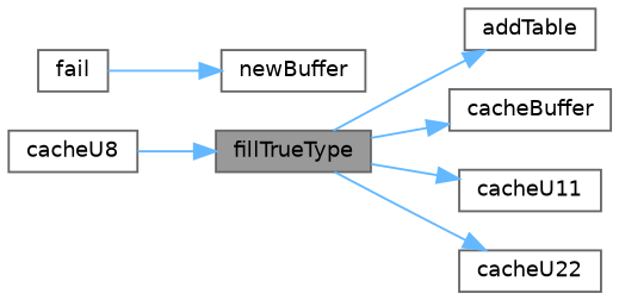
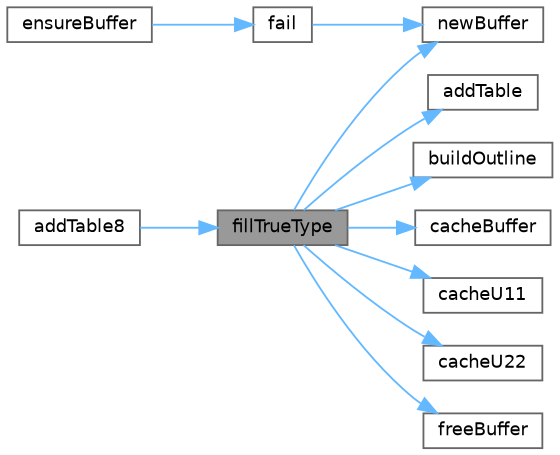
  digraph {
    rankdir=LR
    node [color=grey40 fillcolor=white fontname=Helvetica fontsize=10 shape=box style=filled]
    edge [color=steelblue1 fontname=Helvetica fontsize=10 labelfontname=Helvetica labelfontsize=10 style=solid]
    n1 [color=gray40 fillcolor=grey60 fontcolor=black height=0.2 label=fillTrueType width=0.4]
    n2 [height=0.2 label=addTable width=0.4]
+   n3 [height=0.2 label=buildOutline width=0.4]
    n4 [height=0.2 label=cacheBuffer width=0.4]
    n5 [height=0.2 label=cacheU11 width=0.4]
    n6 [height=0.2 label=cacheU22 width=0.4]
+   n7 [height=0.2 label=freeBuffer width=0.4]
    n8 [height=0.2 label=newBuffer width=0.4]
-   n9 [height=0.2 label=cacheU8 width=0.4]
+   n9 [height=0.2 label=addTable8 width=0.4]
+   n10 [height=0.2 label=ensureBuffer width=0.4]
    n11 [height=0.2 label=fail width=0.4]
    n1 -> n2
+   n1 -> n3
    n1 -> n4
    n1 -> n5
    n1 -> n6
+   n1 -> n7
+   n1 -> n8
    n9 -> n1
+   n10 -> n11
    n11 -> n8
  }
